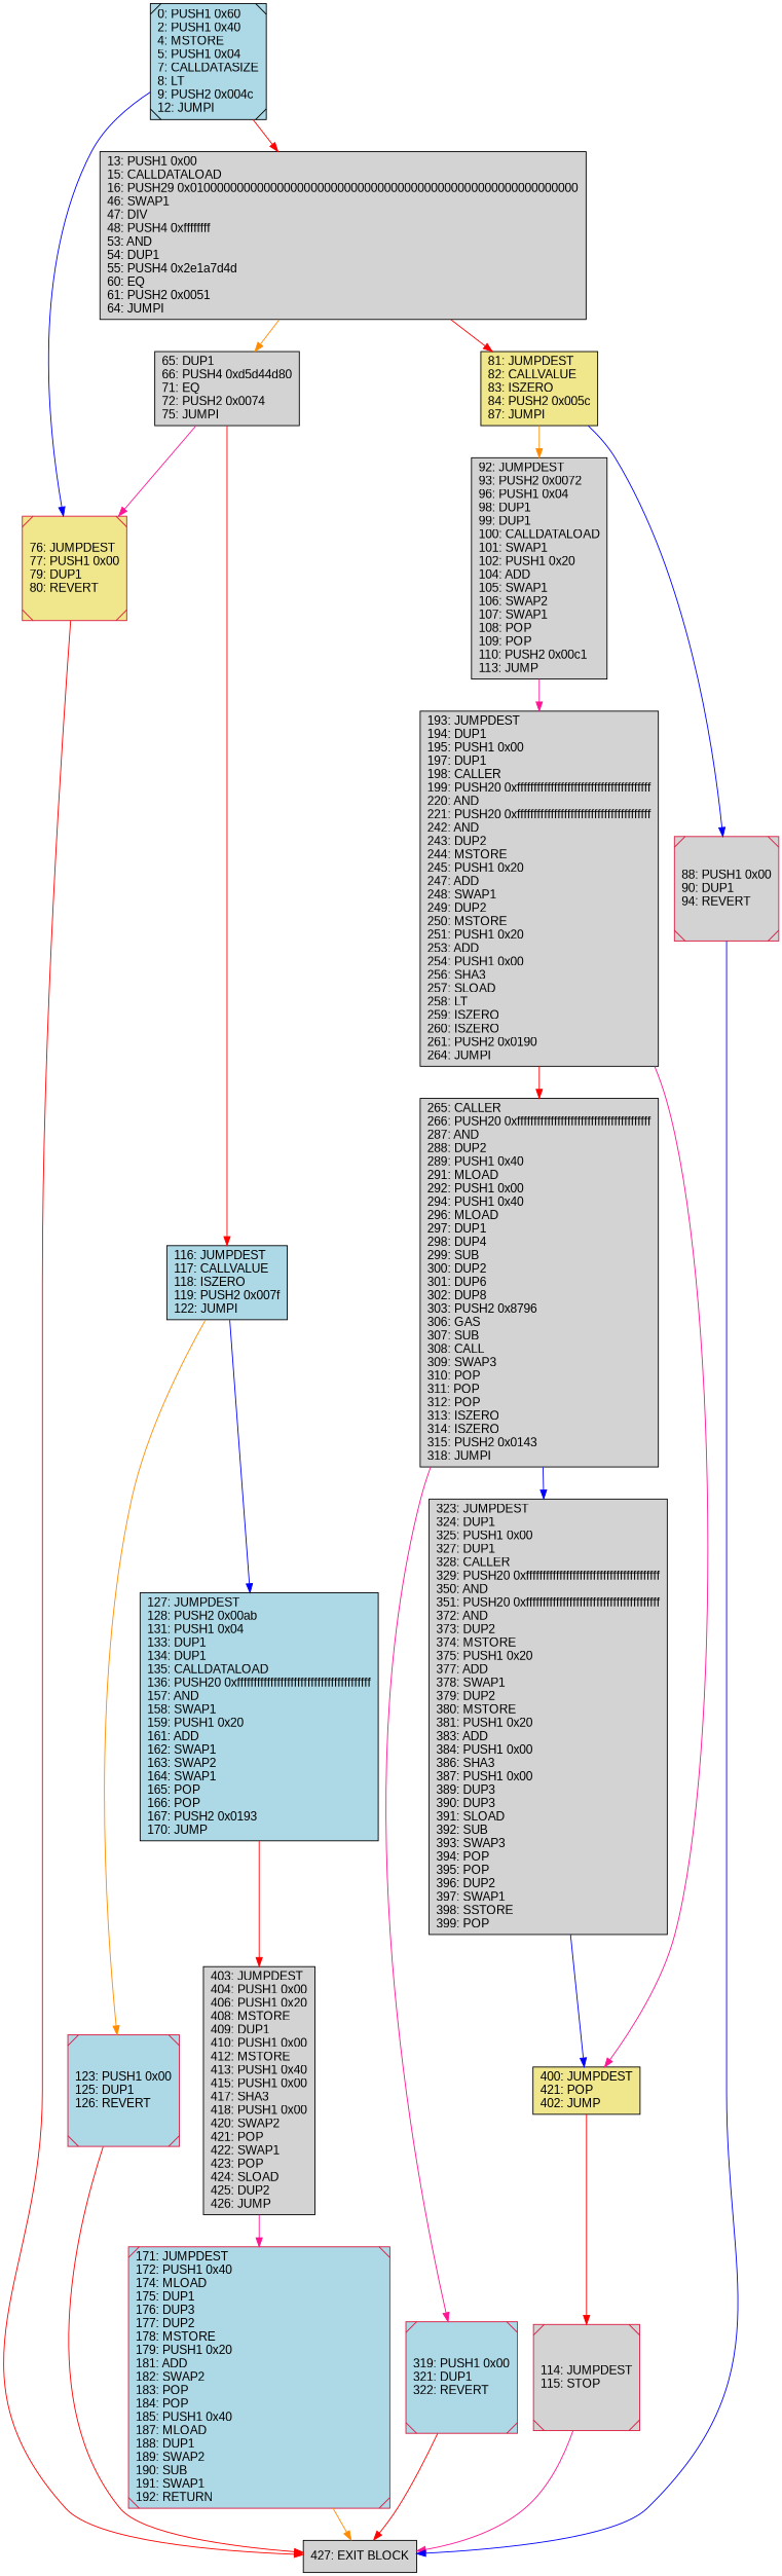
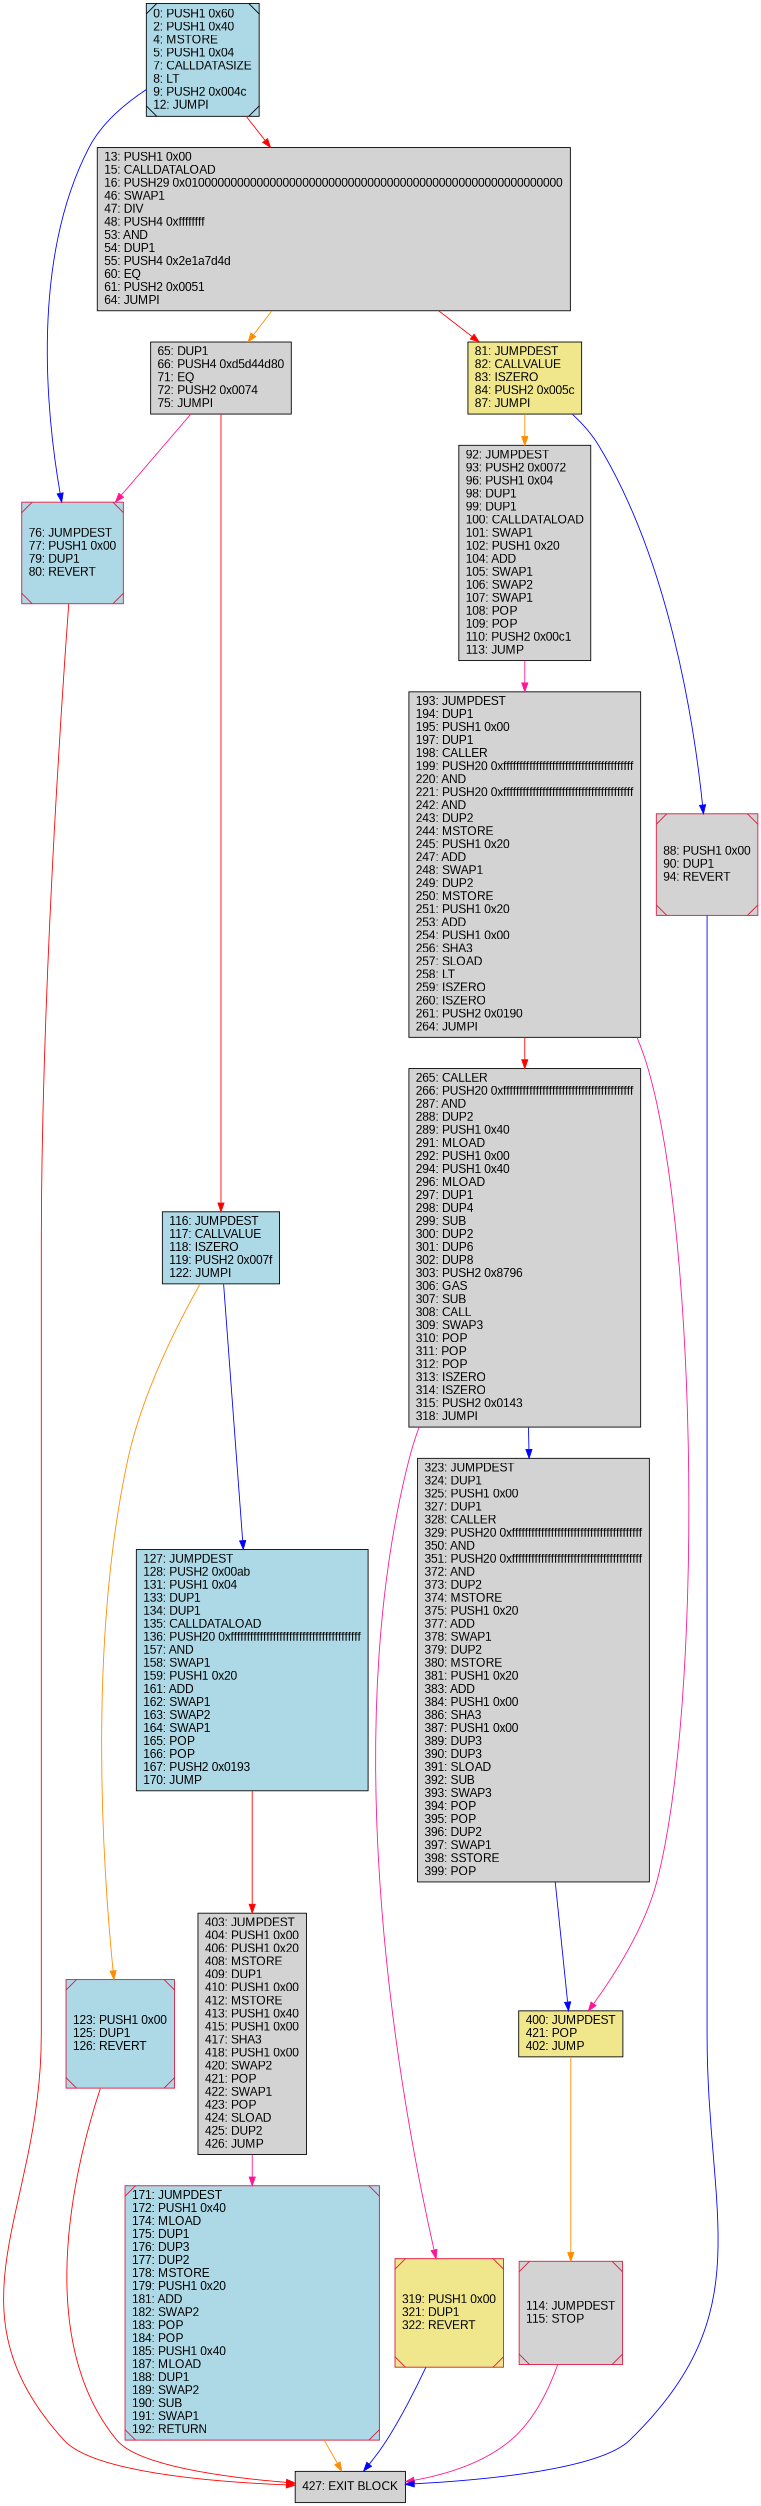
  digraph {
    rankdir=UD
    node [color=black fillcolor=lightgrey fontcolor=black fontname=arial shape=box style=filled]
    edge [color=red]
    n1 [fillcolor=lightblue label="127: JUMPDEST\l128: PUSH2 0x00ab\l131: PUSH1 0x04\l133: DUP1\l134: DUP1\l135: CALLDATALOAD\l136: PUSH20 0xffffffffffffffffffffffffffffffffffffffff\l157: AND\l158: SWAP1\l159: PUSH1 0x20\l161: ADD\l162: SWAP1\l163: SWAP2\l164: SWAP1\l165: POP\l166: POP\l167: PUSH2 0x0193\l170: JUMP\l"]
    n2 [label="403: JUMPDEST\l404: PUSH1 0x00\l406: PUSH1 0x20\l408: MSTORE\l409: DUP1\l410: PUSH1 0x00\l412: MSTORE\l413: PUSH1 0x40\l415: PUSH1 0x00\l417: SHA3\l418: PUSH1 0x00\l420: SWAP2\l421: POP\l422: SWAP1\l423: POP\l424: SLOAD\l425: DUP2\l426: JUMP\l"]
    n3 [color=crimson fillcolor=lightblue label="171: JUMPDEST\l172: PUSH1 0x40\l174: MLOAD\l175: DUP1\l176: DUP3\l177: DUP2\l178: MSTORE\l179: PUSH1 0x20\l181: ADD\l182: SWAP2\l183: POP\l184: POP\l185: PUSH1 0x40\l187: MLOAD\l188: DUP1\l189: SWAP2\l190: SUB\l191: SWAP1\l192: RETURN\l" shape=Msquare]
    n4 [fillcolor=lightblue label="0: PUSH1 0x60\l2: PUSH1 0x40\l4: MSTORE\l5: PUSH1 0x04\l7: CALLDATASIZE\l8: LT\l9: PUSH2 0x004c\l12: JUMPI\l" shape=Msquare]
-   n5 [color=crimson fillcolor=khaki label="76: JUMPDEST\l77: PUSH1 0x00\l79: DUP1\l80: REVERT\l" shape=Msquare]
+   n5 [color=crimson fillcolor=lightblue label="76: JUMPDEST\l77: PUSH1 0x00\l79: DUP1\l80: REVERT\l" shape=Msquare]
    n6 [label="13: PUSH1 0x00\l15: CALLDATALOAD\l16: PUSH29 0x0100000000000000000000000000000000000000000000000000000000\l46: SWAP1\l47: DIV\l48: PUSH4 0xffffffff\l53: AND\l54: DUP1\l55: PUSH4 0x2e1a7d4d\l60: EQ\l61: PUSH2 0x0051\l64: JUMPI\l"]
    n7 [label="427: EXIT BLOCK\l"]
    n8 [label="65: DUP1\l66: PUSH4 0xd5d44d80\l71: EQ\l72: PUSH2 0x0074\l75: JUMPI\l"]
    n9 [fillcolor=khaki label="81: JUMPDEST\l82: CALLVALUE\l83: ISZERO\l84: PUSH2 0x005c\l87: JUMPI\l"]
    n10 [color=crimson label="114: JUMPDEST\l115: STOP\l" shape=Msquare]
    n11 [fillcolor=lightblue label="116: JUMPDEST\l117: CALLVALUE\l118: ISZERO\l119: PUSH2 0x007f\l122: JUMPI\l"]
    n12 [color=crimson fillcolor=lightblue label="123: PUSH1 0x00\l125: DUP1\l126: REVERT\l" shape=Msquare]
    n13 [label="92: JUMPDEST\l93: PUSH2 0x0072\l96: PUSH1 0x04\l98: DUP1\l99: DUP1\l100: CALLDATALOAD\l101: SWAP1\l102: PUSH1 0x20\l104: ADD\l105: SWAP1\l106: SWAP2\l107: SWAP1\l108: POP\l109: POP\l110: PUSH2 0x00c1\l113: JUMP\l"]
    n14 [color=crimson label="88: PUSH1 0x00\l90: DUP1\l94: REVERT\l" shape=Msquare]
    n15 [label="193: JUMPDEST\l194: DUP1\l195: PUSH1 0x00\l197: DUP1\l198: CALLER\l199: PUSH20 0xffffffffffffffffffffffffffffffffffffffff\l220: AND\l221: PUSH20 0xffffffffffffffffffffffffffffffffffffffff\l242: AND\l243: DUP2\l244: MSTORE\l245: PUSH1 0x20\l247: ADD\l248: SWAP1\l249: DUP2\l250: MSTORE\l251: PUSH1 0x20\l253: ADD\l254: PUSH1 0x00\l256: SHA3\l257: SLOAD\l258: LT\l259: ISZERO\l260: ISZERO\l261: PUSH2 0x0190\l264: JUMPI\l"]
    n16 [label="265: CALLER\l266: PUSH20 0xffffffffffffffffffffffffffffffffffffffff\l287: AND\l288: DUP2\l289: PUSH1 0x40\l291: MLOAD\l292: PUSH1 0x00\l294: PUSH1 0x40\l296: MLOAD\l297: DUP1\l298: DUP4\l299: SUB\l300: DUP2\l301: DUP6\l302: DUP8\l303: PUSH2 0x8796\l306: GAS\l307: SUB\l308: CALL\l309: SWAP3\l310: POP\l311: POP\l312: POP\l313: ISZERO\l314: ISZERO\l315: PUSH2 0x0143\l318: JUMPI\l"]
    n17 [fillcolor=khaki label="400: JUMPDEST\l421: POP\l402: JUMP\l"]
    n18 [label="323: JUMPDEST\l324: DUP1\l325: PUSH1 0x00\l327: DUP1\l328: CALLER\l329: PUSH20 0xffffffffffffffffffffffffffffffffffffffff\l350: AND\l351: PUSH20 0xffffffffffffffffffffffffffffffffffffffff\l372: AND\l373: DUP2\l374: MSTORE\l375: PUSH1 0x20\l377: ADD\l378: SWAP1\l379: DUP2\l380: MSTORE\l381: PUSH1 0x20\l383: ADD\l384: PUSH1 0x00\l386: SHA3\l387: PUSH1 0x00\l389: DUP3\l390: DUP3\l391: SLOAD\l392: SUB\l393: SWAP3\l394: POP\l395: POP\l396: DUP2\l397: SWAP1\l398: SSTORE\l399: POP\l"]
-   n19 [color=crimson fillcolor=lightblue label="319: PUSH1 0x00\l321: DUP1\l322: REVERT\l" shape=Msquare]
+   n19 [color=crimson fillcolor=khaki label="319: PUSH1 0x00\l321: DUP1\l322: REVERT\l" shape=Msquare]
    n1 -> n2
    n2 -> n3 [color=deeppink]
    n3 -> n7 [color=darkorange]
    n4 -> n5 [color=blue]
    n4 -> n6
    n5 -> n7
    n6 -> n8 [color=darkorange]
    n6 -> n9
    n8 -> n5 [color=deeppink]
    n8 -> n11
    n9 -> n13 [color=darkorange]
    n9 -> n14 [color=blue]
    n10 -> n7 [color=deeppink]
    n11 -> n1 [color=blue]
    n11 -> n12 [color=darkorange]
    n12 -> n7
    n13 -> n15 [color=deeppink]
    n14 -> n7 [color=blue]
    n15 -> n16
    n15 -> n17 [color=deeppink]
    n16 -> n18 [color=blue]
    n16 -> n19 [color=deeppink]
-   n17 -> n10
+   n17 -> n10 [color=darkorange]
    n18 -> n17 [color=blue]
-   n19 -> n7
+   n19 -> n7 [color=blue]
  }
